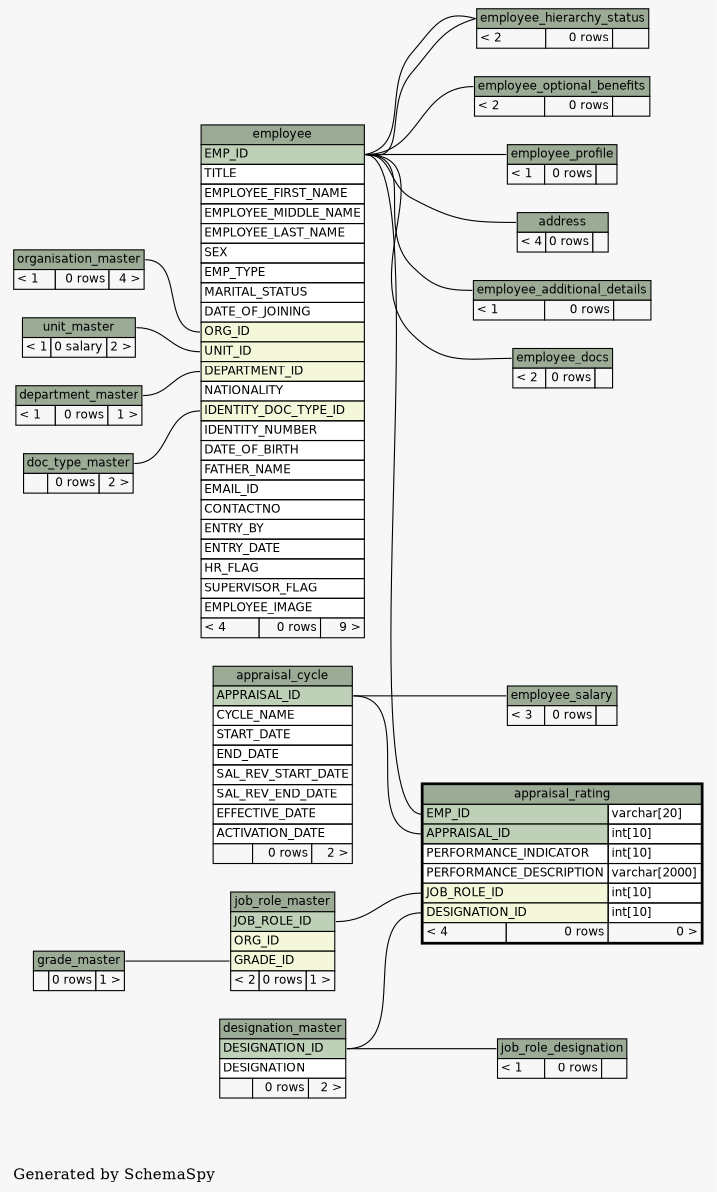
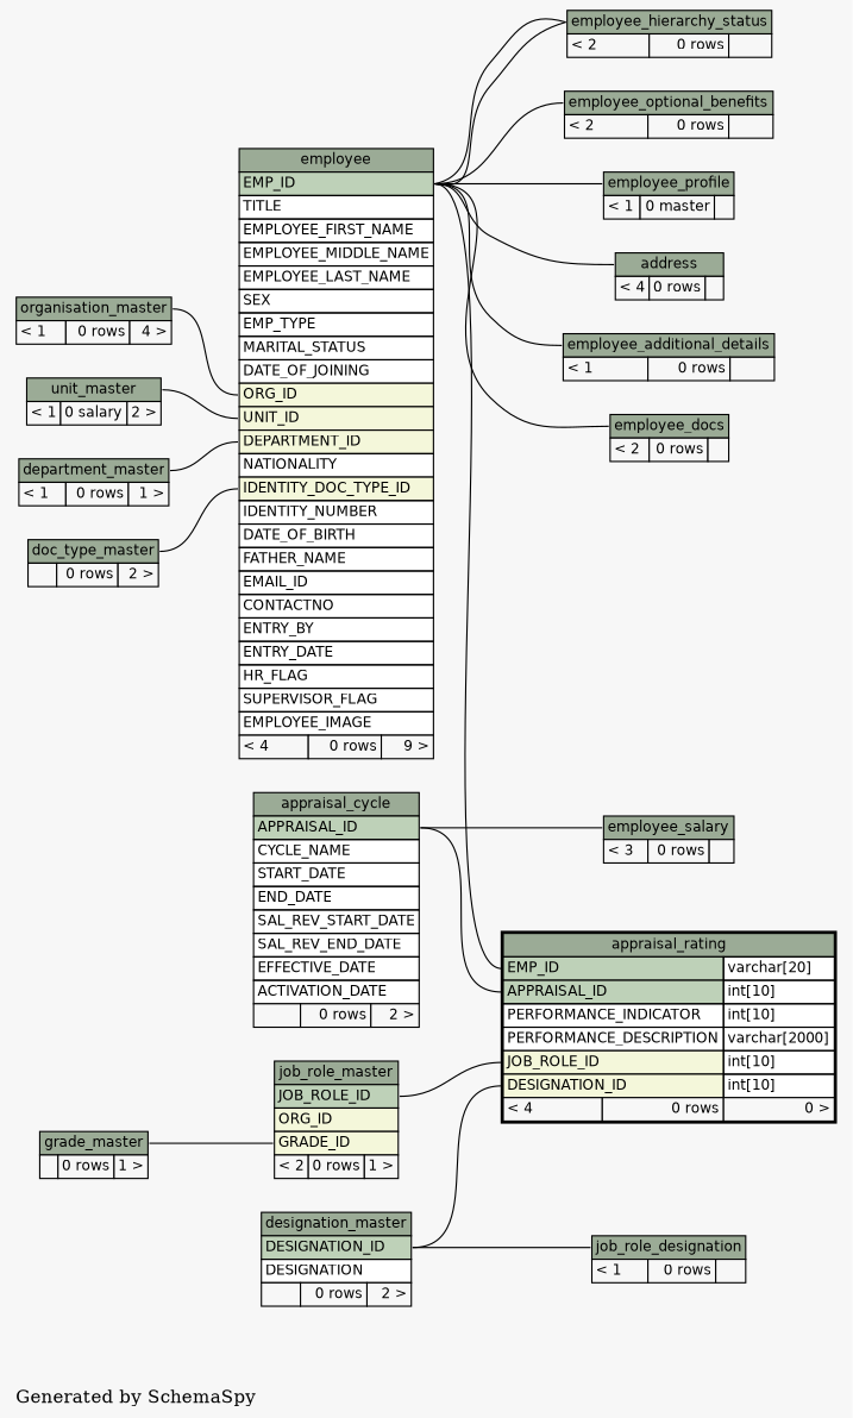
  digraph {
    bgcolor="#f7f7f7"
    label="\nGenerated by SchemaSpy"
    labeljust=l
    rankdir=RL
    node [fontname=Helvetica fontsize=11 shape=plaintext]
    edge [arrowhead=none arrowsize=0.8 arrowtail=crowodot headport="EMP_ID:e" tailport="employee_hierarchy_status.heading:w"]
    n1 [label=<     <TABLE BORDER="0" CELLBORDER="1" CELLSPACING="0" BGCOLOR="#ffffff">       <TR><TD PORT="address.heading" COLSPAN="3" BGCOLOR="#9bab96" ALIGN="CENTER">address</TD></TR>       <TR><TD ALIGN="LEFT" BGCOLOR="#f7f7f7">&lt; 4</TD><TD ALIGN="RIGHT" BGCOLOR="#f7f7f7">0 rows</TD><TD ALIGN="RIGHT" BGCOLOR="#f7f7f7">  </TD></TR>     </TABLE>>]
    n2 [label=<     <TABLE BORDER="0" CELLBORDER="1" CELLSPACING="0" BGCOLOR="#ffffff">       <TR><TD PORT="employee.heading" COLSPAN="3" BGCOLOR="#9bab96" ALIGN="CENTER">employee</TD></TR>       <TR><TD PORT="EMP_ID" COLSPAN="3" BGCOLOR="#bed1b8" ALIGN="LEFT">EMP_ID</TD></TR>       <TR><TD PORT="TITLE" COLSPAN="3" ALIGN="LEFT">TITLE</TD></TR>       <TR><TD PORT="EMPLOYEE_FIRST_NAME" COLSPAN="3" ALIGN="LEFT">EMPLOYEE_FIRST_NAME</TD></TR>       <TR><TD PORT="EMPLOYEE_MIDDLE_NAME" COLSPAN="3" ALIGN="LEFT">EMPLOYEE_MIDDLE_NAME</TD></TR>       <TR><TD PORT="EMPLOYEE_LAST_NAME" COLSPAN="3" ALIGN="LEFT">EMPLOYEE_LAST_NAME</TD></TR>       <TR><TD PORT="SEX" COLSPAN="3" ALIGN="LEFT">SEX</TD></TR>       <TR><TD PORT="EMP_TYPE" COLSPAN="3" ALIGN="LEFT">EMP_TYPE</TD></TR>       <TR><TD PORT="MARITAL_STATUS" COLSPAN="3" ALIGN="LEFT">MARITAL_STATUS</TD></TR>       <TR><TD PORT="DATE_OF_JOINING" COLSPAN="3" ALIGN="LEFT">DATE_OF_JOINING</TD></TR>       <TR><TD PORT="ORG_ID" COLSPAN="3" BGCOLOR="#f4f7da" ALIGN="LEFT">ORG_ID</TD></TR>       <TR><TD PORT="UNIT_ID" COLSPAN="3" BGCOLOR="#f4f7da" ALIGN="LEFT">UNIT_ID</TD></TR>       <TR><TD PORT="DEPARTMENT_ID" COLSPAN="3" BGCOLOR="#f4f7da" ALIGN="LEFT">DEPARTMENT_ID</TD></TR>       <TR><TD PORT="NATIONALITY" COLSPAN="3" ALIGN="LEFT">NATIONALITY</TD></TR>       <TR><TD PORT="IDENTITY_DOC_TYPE_ID" COLSPAN="3" BGCOLOR="#f4f7da" ALIGN="LEFT">IDENTITY_DOC_TYPE_ID</TD></TR>       <TR><TD PORT="IDENTITY_NUMBER" COLSPAN="3" ALIGN="LEFT">IDENTITY_NUMBER</TD></TR>       <TR><TD PORT="DATE_OF_BIRTH" COLSPAN="3" ALIGN="LEFT">DATE_OF_BIRTH</TD></TR>       <TR><TD PORT="FATHER_NAME" COLSPAN="3" ALIGN="LEFT">FATHER_NAME</TD></TR>       <TR><TD PORT="EMAIL_ID" COLSPAN="3" ALIGN="LEFT">EMAIL_ID</TD></TR>       <TR><TD PORT="CONTACTNO" COLSPAN="3" ALIGN="LEFT">CONTACTNO</TD></TR>       <TR><TD PORT="ENTRY_BY" COLSPAN="3" ALIGN="LEFT">ENTRY_BY</TD></TR>       <TR><TD PORT="ENTRY_DATE" COLSPAN="3" ALIGN="LEFT">ENTRY_DATE</TD></TR>       <TR><TD PORT="HR_FLAG" COLSPAN="3" ALIGN="LEFT">HR_FLAG</TD></TR>       <TR><TD PORT="SUPERVISOR_FLAG" COLSPAN="3" ALIGN="LEFT">SUPERVISOR_FLAG</TD></TR>       <TR><TD PORT="EMPLOYEE_IMAGE" COLSPAN="3" ALIGN="LEFT">EMPLOYEE_IMAGE</TD></TR>       <TR><TD ALIGN="LEFT" BGCOLOR="#f7f7f7">&lt; 4</TD><TD ALIGN="RIGHT" BGCOLOR="#f7f7f7">0 rows</TD><TD ALIGN="RIGHT" BGCOLOR="#f7f7f7">9 &gt;</TD></TR>     </TABLE>>]
    n3 [label=<     <TABLE BORDER="0" CELLBORDER="1" CELLSPACING="0" BGCOLOR="#ffffff">       <TR><TD PORT="department_master.heading" COLSPAN="3" BGCOLOR="#9bab96" ALIGN="CENTER">department_master</TD></TR>       <TR><TD ALIGN="LEFT" BGCOLOR="#f7f7f7">&lt; 1</TD><TD ALIGN="RIGHT" BGCOLOR="#f7f7f7">0 rows</TD><TD ALIGN="RIGHT" BGCOLOR="#f7f7f7">1 &gt;</TD></TR>     </TABLE>>]
    n4 [label=<     <TABLE BORDER="0" CELLBORDER="1" CELLSPACING="0" BGCOLOR="#ffffff">       <TR><TD PORT="doc_type_master.heading" COLSPAN="3" BGCOLOR="#9bab96" ALIGN="CENTER">doc_type_master</TD></TR>       <TR><TD ALIGN="LEFT" BGCOLOR="#f7f7f7">  </TD><TD ALIGN="RIGHT" BGCOLOR="#f7f7f7">0 rows</TD><TD ALIGN="RIGHT" BGCOLOR="#f7f7f7">2 &gt;</TD></TR>     </TABLE>>]
    n5 [label=<     <TABLE BORDER="0" CELLBORDER="1" CELLSPACING="0" BGCOLOR="#ffffff">       <TR><TD PORT="organisation_master.heading" COLSPAN="3" BGCOLOR="#9bab96" ALIGN="CENTER">organisation_master</TD></TR>       <TR><TD ALIGN="LEFT" BGCOLOR="#f7f7f7">&lt; 1</TD><TD ALIGN="RIGHT" BGCOLOR="#f7f7f7">0 rows</TD><TD ALIGN="RIGHT" BGCOLOR="#f7f7f7">4 &gt;</TD></TR>     </TABLE>>]
    n6 [label=<     <TABLE BORDER="0" CELLBORDER="1" CELLSPACING="0" BGCOLOR="#ffffff">       <TR><TD PORT="unit_master.heading" COLSPAN="3" BGCOLOR="#9bab96" ALIGN="CENTER">unit_master</TD></TR>       <TR><TD ALIGN="LEFT" BGCOLOR="#f7f7f7">&lt; 1</TD><TD ALIGN="RIGHT" BGCOLOR="#f7f7f7">0 salary</TD><TD ALIGN="RIGHT" BGCOLOR="#f7f7f7">2 &gt;</TD></TR>     </TABLE>>]
    n7 [label=<     <TABLE BORDER="2" CELLBORDER="1" CELLSPACING="0" BGCOLOR="#ffffff">       <TR><TD PORT="appraisal_rating.heading" COLSPAN="3" BGCOLOR="#9bab96" ALIGN="CENTER">appraisal_rating</TD></TR>       <TR><TD PORT="EMP_ID" COLSPAN="2" BGCOLOR="#bed1b8" ALIGN="LEFT">EMP_ID</TD><TD PORT="EMP_ID.type" ALIGN="LEFT">varchar[20]</TD></TR>       <TR><TD PORT="APPRAISAL_ID" COLSPAN="2" BGCOLOR="#bed1b8" ALIGN="LEFT">APPRAISAL_ID</TD><TD PORT="APPRAISAL_ID.type" ALIGN="LEFT">int[10]</TD></TR>       <TR><TD PORT="PERFORMANCE_INDICATOR" COLSPAN="2" ALIGN="LEFT">PERFORMANCE_INDICATOR</TD><TD PORT="PERFORMANCE_INDICATOR.type" ALIGN="LEFT">int[10]</TD></TR>       <TR><TD PORT="PERFORMANCE_DESCRIPTION" COLSPAN="2" ALIGN="LEFT">PERFORMANCE_DESCRIPTION</TD><TD PORT="PERFORMANCE_DESCRIPTION.type" ALIGN="LEFT">varchar[2000]</TD></TR>       <TR><TD PORT="JOB_ROLE_ID" COLSPAN="2" BGCOLOR="#f4f7da" ALIGN="LEFT">JOB_ROLE_ID</TD><TD PORT="JOB_ROLE_ID.type" ALIGN="LEFT">int[10]</TD></TR>       <TR><TD PORT="DESIGNATION_ID" COLSPAN="2" BGCOLOR="#f4f7da" ALIGN="LEFT">DESIGNATION_ID</TD><TD PORT="DESIGNATION_ID.type" ALIGN="LEFT">int[10]</TD></TR>       <TR><TD ALIGN="LEFT" BGCOLOR="#f7f7f7">&lt; 4</TD><TD ALIGN="RIGHT" BGCOLOR="#f7f7f7">0 rows</TD><TD ALIGN="RIGHT" BGCOLOR="#f7f7f7">0 &gt;</TD></TR>     </TABLE>>]
    n8 [label=<     <TABLE BORDER="0" CELLBORDER="1" CELLSPACING="0" BGCOLOR="#ffffff">       <TR><TD PORT="appraisal_cycle.heading" COLSPAN="3" BGCOLOR="#9bab96" ALIGN="CENTER">appraisal_cycle</TD></TR>       <TR><TD PORT="APPRAISAL_ID" COLSPAN="3" BGCOLOR="#bed1b8" ALIGN="LEFT">APPRAISAL_ID</TD></TR>       <TR><TD PORT="CYCLE_NAME" COLSPAN="3" ALIGN="LEFT">CYCLE_NAME</TD></TR>       <TR><TD PORT="START_DATE" COLSPAN="3" ALIGN="LEFT">START_DATE</TD></TR>       <TR><TD PORT="END_DATE" COLSPAN="3" ALIGN="LEFT">END_DATE</TD></TR>       <TR><TD PORT="SAL_REV_START_DATE" COLSPAN="3" ALIGN="LEFT">SAL_REV_START_DATE</TD></TR>       <TR><TD PORT="SAL_REV_END_DATE" COLSPAN="3" ALIGN="LEFT">SAL_REV_END_DATE</TD></TR>       <TR><TD PORT="EFFECTIVE_DATE" COLSPAN="3" ALIGN="LEFT">EFFECTIVE_DATE</TD></TR>       <TR><TD PORT="ACTIVATION_DATE" COLSPAN="3" ALIGN="LEFT">ACTIVATION_DATE</TD></TR>       <TR><TD ALIGN="LEFT" BGCOLOR="#f7f7f7">  </TD><TD ALIGN="RIGHT" BGCOLOR="#f7f7f7">0 rows</TD><TD ALIGN="RIGHT" BGCOLOR="#f7f7f7">2 &gt;</TD></TR>     </TABLE>>]
    n9 [label=<     <TABLE BORDER="0" CELLBORDER="1" CELLSPACING="0" BGCOLOR="#ffffff">       <TR><TD PORT="designation_master.heading" COLSPAN="3" BGCOLOR="#9bab96" ALIGN="CENTER">designation_master</TD></TR>       <TR><TD PORT="DESIGNATION_ID" COLSPAN="3" BGCOLOR="#bed1b8" ALIGN="LEFT">DESIGNATION_ID</TD></TR>       <TR><TD PORT="DESIGNATION" COLSPAN="3" ALIGN="LEFT">DESIGNATION</TD></TR>       <TR><TD ALIGN="LEFT" BGCOLOR="#f7f7f7">  </TD><TD ALIGN="RIGHT" BGCOLOR="#f7f7f7">0 rows</TD><TD ALIGN="RIGHT" BGCOLOR="#f7f7f7">2 &gt;</TD></TR>     </TABLE>>]
    n10 [label=<     <TABLE BORDER="0" CELLBORDER="1" CELLSPACING="0" BGCOLOR="#ffffff">       <TR><TD PORT="job_role_master.heading" COLSPAN="3" BGCOLOR="#9bab96" ALIGN="CENTER">job_role_master</TD></TR>       <TR><TD PORT="JOB_ROLE_ID" COLSPAN="3" BGCOLOR="#bed1b8" ALIGN="LEFT">JOB_ROLE_ID</TD></TR>       <TR><TD PORT="ORG_ID" COLSPAN="3" BGCOLOR="#f4f7da" ALIGN="LEFT">ORG_ID</TD></TR>       <TR><TD PORT="GRADE_ID" COLSPAN="3" BGCOLOR="#f4f7da" ALIGN="LEFT">GRADE_ID</TD></TR>       <TR><TD ALIGN="LEFT" BGCOLOR="#f7f7f7">&lt; 2</TD><TD ALIGN="RIGHT" BGCOLOR="#f7f7f7">0 rows</TD><TD ALIGN="RIGHT" BGCOLOR="#f7f7f7">1 &gt;</TD></TR>     </TABLE>>]
    n11 [label=<     <TABLE BORDER="0" CELLBORDER="1" CELLSPACING="0" BGCOLOR="#ffffff">       <TR><TD PORT="grade_master.heading" COLSPAN="3" BGCOLOR="#9bab96" ALIGN="CENTER">grade_master</TD></TR>       <TR><TD ALIGN="LEFT" BGCOLOR="#f7f7f7">  </TD><TD ALIGN="RIGHT" BGCOLOR="#f7f7f7">0 rows</TD><TD ALIGN="RIGHT" BGCOLOR="#f7f7f7">1 &gt;</TD></TR>     </TABLE>>]
    n12 [label=<     <TABLE BORDER="0" CELLBORDER="1" CELLSPACING="0" BGCOLOR="#ffffff">       <TR><TD PORT="employee_additional_details.heading" COLSPAN="3" BGCOLOR="#9bab96" ALIGN="CENTER">employee_additional_details</TD></TR>       <TR><TD ALIGN="LEFT" BGCOLOR="#f7f7f7">&lt; 1</TD><TD ALIGN="RIGHT" BGCOLOR="#f7f7f7">0 rows</TD><TD ALIGN="RIGHT" BGCOLOR="#f7f7f7">  </TD></TR>     </TABLE>>]
    n13 [label=<     <TABLE BORDER="0" CELLBORDER="1" CELLSPACING="0" BGCOLOR="#ffffff">       <TR><TD PORT="employee_docs.heading" COLSPAN="3" BGCOLOR="#9bab96" ALIGN="CENTER">employee_docs</TD></TR>       <TR><TD ALIGN="LEFT" BGCOLOR="#f7f7f7">&lt; 2</TD><TD ALIGN="RIGHT" BGCOLOR="#f7f7f7">0 rows</TD><TD ALIGN="RIGHT" BGCOLOR="#f7f7f7">  </TD></TR>     </TABLE>>]
    n14 [label=<     <TABLE BORDER="0" CELLBORDER="1" CELLSPACING="0" BGCOLOR="#ffffff">       <TR><TD PORT="employee_hierarchy_status.heading" COLSPAN="3" BGCOLOR="#9bab96" ALIGN="CENTER">employee_hierarchy_status</TD></TR>       <TR><TD ALIGN="LEFT" BGCOLOR="#f7f7f7">&lt; 2</TD><TD ALIGN="RIGHT" BGCOLOR="#f7f7f7">0 rows</TD><TD ALIGN="RIGHT" BGCOLOR="#f7f7f7">  </TD></TR>     </TABLE>>]
    n15 [label=<     <TABLE BORDER="0" CELLBORDER="1" CELLSPACING="0" BGCOLOR="#ffffff">       <TR><TD PORT="employee_optional_benefits.heading" COLSPAN="3" BGCOLOR="#9bab96" ALIGN="CENTER">employee_optional_benefits</TD></TR>       <TR><TD ALIGN="LEFT" BGCOLOR="#f7f7f7">&lt; 2</TD><TD ALIGN="RIGHT" BGCOLOR="#f7f7f7">0 rows</TD><TD ALIGN="RIGHT" BGCOLOR="#f7f7f7">  </TD></TR>     </TABLE>>]
-   n16 [label=<     <TABLE BORDER="0" CELLBORDER="1" CELLSPACING="0" BGCOLOR="#ffffff">       <TR><TD PORT="employee_profile.heading" COLSPAN="3" BGCOLOR="#9bab96" ALIGN="CENTER">employee_profile</TD></TR>       <TR><TD ALIGN="LEFT" BGCOLOR="#f7f7f7">&lt; 1</TD><TD ALIGN="RIGHT" BGCOLOR="#f7f7f7">0 rows</TD><TD ALIGN="RIGHT" BGCOLOR="#f7f7f7">  </TD></TR>     </TABLE>>]
+   n16 [label=<     <TABLE BORDER="0" CELLBORDER="1" CELLSPACING="0" BGCOLOR="#ffffff">       <TR><TD PORT="employee_profile.heading" COLSPAN="3" BGCOLOR="#9bab96" ALIGN="CENTER">employee_profile</TD></TR>       <TR><TD ALIGN="LEFT" BGCOLOR="#f7f7f7">&lt; 1</TD><TD ALIGN="RIGHT" BGCOLOR="#f7f7f7">0 master</TD><TD ALIGN="RIGHT" BGCOLOR="#f7f7f7">  </TD></TR>     </TABLE>>]
    n17 [label=<     <TABLE BORDER="0" CELLBORDER="1" CELLSPACING="0" BGCOLOR="#ffffff">       <TR><TD PORT="employee_salary.heading" COLSPAN="3" BGCOLOR="#9bab96" ALIGN="CENTER">employee_salary</TD></TR>       <TR><TD ALIGN="LEFT" BGCOLOR="#f7f7f7">&lt; 3</TD><TD ALIGN="RIGHT" BGCOLOR="#f7f7f7">0 rows</TD><TD ALIGN="RIGHT" BGCOLOR="#f7f7f7">  </TD></TR>     </TABLE>>]
    n18 [label=<     <TABLE BORDER="0" CELLBORDER="1" CELLSPACING="0" BGCOLOR="#ffffff">       <TR><TD PORT="job_role_designation.heading" COLSPAN="3" BGCOLOR="#9bab96" ALIGN="CENTER">job_role_designation</TD></TR>       <TR><TD ALIGN="LEFT" BGCOLOR="#f7f7f7">&lt; 1</TD><TD ALIGN="RIGHT" BGCOLOR="#f7f7f7">0 rows</TD><TD ALIGN="RIGHT" BGCOLOR="#f7f7f7">  </TD></TR>     </TABLE>>]
    n1 -> n2 [arrowtail=tee tailport="address.heading:w"]
    n2 -> n3 [headport="department_master.heading:e" tailport="DEPARTMENT_ID:w"]
    n2 -> n4 [headport="doc_type_master.heading:e" tailport="IDENTITY_DOC_TYPE_ID:w"]
    n2 -> n5 [headport="organisation_master.heading:e" tailport="ORG_ID:w"]
    n2 -> n6 [headport="unit_master.heading:e" tailport="UNIT_ID:w"]
    n7 -> n2 [arrowtail=crowtee tailport="EMP_ID:w"]
    n7 -> n8 [arrowtail=crowtee headport="APPRAISAL_ID:e" tailport="APPRAISAL_ID:w"]
    n7 -> n9 [headport="DESIGNATION_ID:e" tailport="DESIGNATION_ID:w"]
    n7 -> n10 [headport="JOB_ROLE_ID:e" tailport="JOB_ROLE_ID:w"]
    n10 -> n11 [headport="grade_master.heading:e" tailport="GRADE_ID:w"]
    n12 -> n2 [arrowtail=tee tailport="employee_additional_details.heading:w"]
    n13 -> n2 [arrowtail=crowtee tailport="employee_docs.heading:w"]
    n14 -> n2 [arrowtail=tee]
    n14 -> n2
    n15 -> n2 [tailport="employee_optional_benefits.heading:w"]
    n16 -> n2 [arrowtail=tee tailport="employee_profile.heading:w"]
    n17 -> n8 [arrowtail=crowtee headport="APPRAISAL_ID:e" tailport="employee_salary.heading:w"]
    n18 -> n9 [arrowtail=crowtee headport="DESIGNATION_ID:e" tailport="job_role_designation.heading:w"]
  }
